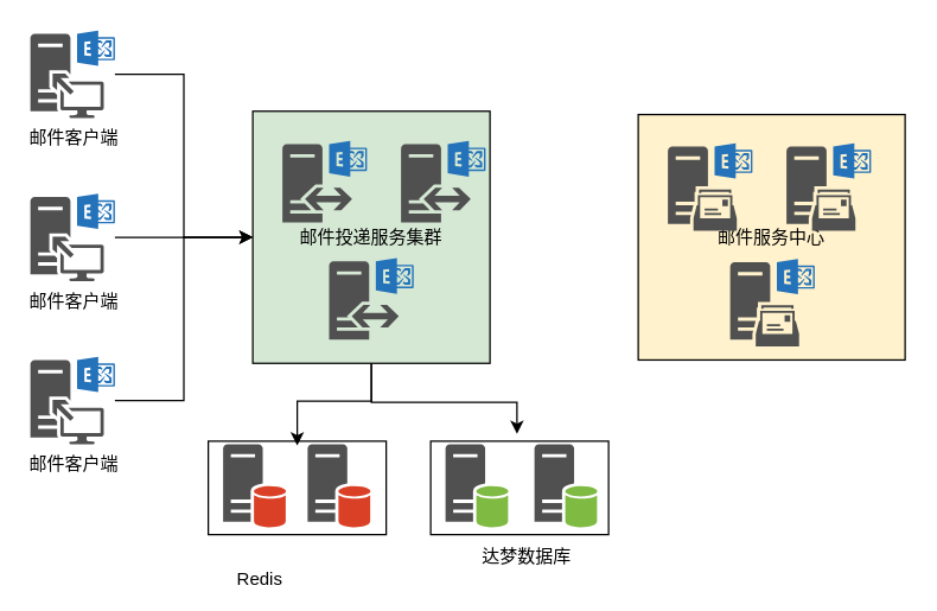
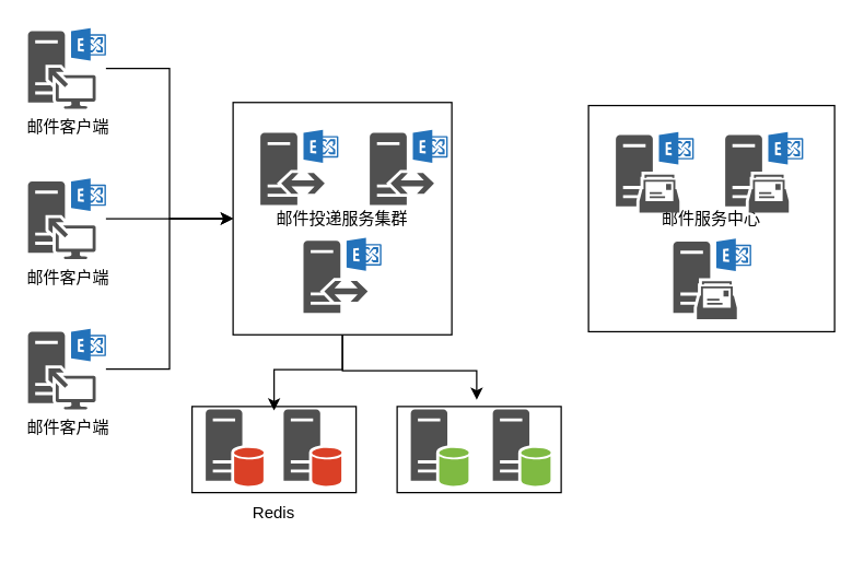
  <mxCell id="0" />
  <mxCell id="1" parent="0" />
  <mxCell id="2" value="" style="whiteSpace=wrap;html=1;" vertex="1" parent="1"><mxGeometry x="290" y="297" width="120" height="63" as="geometry" /></mxCell>
  <mxCell id="3" value="" style="whiteSpace=wrap;html=1;" vertex="1" parent="1"><mxGeometry x="140" y="297" width="120" height="63" as="geometry" /></mxCell>
  <mxCell id="4" style="edgeStyle=orthogonalEdgeStyle;rounded=0;orthogonalLoop=1;jettySize=auto;html=1;" edge="1" parent="1" source="6"><mxGeometry relative="1" as="geometry"><mxPoint x="200" y="300" as="targetPoint" /><Array as="points"><mxPoint x="250" y="270" /><mxPoint x="200" y="270" /></Array></mxGeometry></mxCell>
  <mxCell id="5" style="edgeStyle=orthogonalEdgeStyle;rounded=0;orthogonalLoop=1;jettySize=auto;html=1;entryX=0.485;entryY=-0.078;entryDx=0;entryDy=0;entryPerimeter=0;" edge="1" parent="1" source="6" target="2"><mxGeometry relative="1" as="geometry" /></mxCell>
- <mxCell id="6" value="邮件投递服务集群" style="whiteSpace=wrap;html=1;fillColor=#d5e8d4;" vertex="1" parent="1"><mxGeometry x="170" y="74.5" width="160" height="170" as="geometry" /></mxCell>
+ <mxCell id="6" value="邮件投递服务集群" style="whiteSpace=wrap;html=1;" vertex="1" parent="1"><mxGeometry x="170" y="74.5" width="160" height="170" as="geometry" /></mxCell>
  <mxCell id="7" style="edgeStyle=orthogonalEdgeStyle;rounded=0;orthogonalLoop=1;jettySize=auto;html=1;entryX=0;entryY=0.5;entryDx=0;entryDy=0;" edge="1" parent="1" source="8" target="6"><mxGeometry relative="1" as="geometry" /></mxCell>
  <mxCell id="8" value="邮件客户端" style="sketch=0;pointerEvents=1;shadow=0;dashed=0;html=1;strokeColor=none;fillColor=#505050;labelPosition=center;verticalLabelPosition=bottom;verticalAlign=top;outlineConnect=0;align=center;shape=mxgraph.office.servers.exchange_client_access_server;" vertex="1" parent="1"><mxGeometry x="20" y="20" width="57" height="59" as="geometry" /></mxCell>
  <mxCell id="9" style="edgeStyle=orthogonalEdgeStyle;rounded=0;orthogonalLoop=1;jettySize=auto;html=1;" edge="1" parent="1" source="10"><mxGeometry relative="1" as="geometry"><mxPoint x="170" y="159.5" as="targetPoint" /></mxGeometry></mxCell>
  <mxCell id="10" value="邮件客户端" style="sketch=0;pointerEvents=1;shadow=0;dashed=0;html=1;strokeColor=none;fillColor=#505050;labelPosition=center;verticalLabelPosition=bottom;verticalAlign=top;outlineConnect=0;align=center;shape=mxgraph.office.servers.exchange_client_access_server;" vertex="1" parent="1"><mxGeometry x="20" y="130" width="57" height="59" as="geometry" /></mxCell>
  <mxCell id="11" style="edgeStyle=orthogonalEdgeStyle;rounded=0;orthogonalLoop=1;jettySize=auto;html=1;entryX=0;entryY=0.5;entryDx=0;entryDy=0;" edge="1" parent="1" source="12" target="6"><mxGeometry relative="1" as="geometry" /></mxCell>
  <mxCell id="12" value="邮件客户端" style="sketch=0;pointerEvents=1;shadow=0;dashed=0;html=1;strokeColor=none;fillColor=#505050;labelPosition=center;verticalLabelPosition=bottom;verticalAlign=top;outlineConnect=0;align=center;shape=mxgraph.office.servers.exchange_client_access_server;" vertex="1" parent="1"><mxGeometry x="20" y="240" width="57" height="59" as="geometry" /></mxCell>
  <mxCell id="13" value="" style="sketch=0;pointerEvents=1;shadow=0;dashed=0;html=1;strokeColor=none;fillColor=#505050;labelPosition=center;verticalLabelPosition=bottom;verticalAlign=top;outlineConnect=0;align=center;shape=mxgraph.office.servers.exchange_edge_transport_server;" vertex="1" parent="1"><mxGeometry x="190" y="94.5" width="57" height="55" as="geometry" /></mxCell>
  <mxCell id="14" value="" style="sketch=0;pointerEvents=1;shadow=0;dashed=0;html=1;strokeColor=none;fillColor=#505050;labelPosition=center;verticalLabelPosition=bottom;verticalAlign=top;outlineConnect=0;align=center;shape=mxgraph.office.servers.exchange_edge_transport_server;" vertex="1" parent="1"><mxGeometry x="270" y="94.5" width="57" height="55" as="geometry" /></mxCell>
  <mxCell id="15" value="" style="sketch=0;pointerEvents=1;shadow=0;dashed=0;html=1;strokeColor=none;fillColor=#505050;labelPosition=center;verticalLabelPosition=bottom;verticalAlign=top;outlineConnect=0;align=center;shape=mxgraph.office.servers.exchange_edge_transport_server;" vertex="1" parent="1"><mxGeometry x="221.5" y="173.5" width="57" height="55" as="geometry" /></mxCell>
- <mxCell id="16" value="邮件服务中心" style="whiteSpace=wrap;html=1;fillColor=#fff2cc;" vertex="1" parent="1"><mxGeometry x="430" y="76.75" width="180" height="165.5" as="geometry" /></mxCell>
+ <mxCell id="16" value="邮件服务中心" style="whiteSpace=wrap;html=1;" vertex="1" parent="1"><mxGeometry x="430" y="76.75" width="180" height="165.5" as="geometry" /></mxCell>
  <mxCell id="17" value="" style="sketch=0;pointerEvents=1;shadow=0;dashed=0;html=1;strokeColor=none;fillColor=#505050;labelPosition=center;verticalLabelPosition=bottom;verticalAlign=top;outlineConnect=0;align=center;shape=mxgraph.office.servers.exchange_mailbox_server;" vertex="1" parent="1"><mxGeometry x="450" y="96" width="57" height="59" as="geometry" /></mxCell>
  <mxCell id="18" value="" style="sketch=0;pointerEvents=1;shadow=0;dashed=0;html=1;strokeColor=none;fillColor=#505050;labelPosition=center;verticalLabelPosition=bottom;verticalAlign=top;outlineConnect=0;align=center;shape=mxgraph.office.servers.exchange_mailbox_server;" vertex="1" parent="1"><mxGeometry x="530" y="96" width="57" height="59" as="geometry" /></mxCell>
  <mxCell id="19" value="" style="sketch=0;pointerEvents=1;shadow=0;dashed=0;html=1;strokeColor=none;fillColor=#505050;labelPosition=center;verticalLabelPosition=bottom;verticalAlign=top;outlineConnect=0;align=center;shape=mxgraph.office.servers.exchange_mailbox_server;" vertex="1" parent="1"><mxGeometry x="492" y="174" width="57" height="59" as="geometry" /></mxCell>
  <mxCell id="20" value="" style="sketch=0;pointerEvents=1;shadow=0;dashed=0;html=1;strokeColor=none;fillColor=#505050;labelPosition=center;verticalLabelPosition=bottom;verticalAlign=top;outlineConnect=0;align=center;shape=mxgraph.office.servers.database_server_orange;" vertex="1" parent="1"><mxGeometry x="150" y="299" width="43" height="56" as="geometry" /></mxCell>
  <mxCell id="21" value="" style="sketch=0;pointerEvents=1;shadow=0;dashed=0;html=1;strokeColor=none;fillColor=#505050;labelPosition=center;verticalLabelPosition=bottom;verticalAlign=top;outlineConnect=0;align=center;shape=mxgraph.office.servers.database_server_orange;" vertex="1" parent="1"><mxGeometry x="207" y="299" width="43" height="56" as="geometry" /></mxCell>
  <mxCell id="22" value="" style="sketch=0;pointerEvents=1;shadow=0;dashed=0;html=1;strokeColor=none;fillColor=#505050;labelPosition=center;verticalLabelPosition=bottom;verticalAlign=top;outlineConnect=0;align=center;shape=mxgraph.office.servers.database_server_green;" vertex="1" parent="1"><mxGeometry x="300" y="299" width="43" height="56" as="geometry" /></mxCell>
  <mxCell id="23" value="" style="sketch=0;pointerEvents=1;shadow=0;dashed=0;html=1;strokeColor=none;fillColor=#505050;labelPosition=center;verticalLabelPosition=bottom;verticalAlign=top;outlineConnect=0;align=center;shape=mxgraph.office.servers.database_server_green;" vertex="1" parent="1"><mxGeometry x="360" y="299" width="43" height="56" as="geometry" /></mxCell>
- <mxCell id="24" value="Redis" style="text;strokeColor=none;align=center;fillColor=none;html=1;verticalAlign=middle;whiteSpace=wrap;rounded=0;" vertex="1" parent="1"><mxGeometry x="145" y="375" width="60" height="30" as="geometry" /></mxCell>
- <mxCell id="25" value="达梦数据库" style="text;strokeColor=none;align=center;fillColor=none;html=1;verticalAlign=middle;whiteSpace=wrap;rounded=0;" vertex="1" parent="1"><mxGeometry x="320" y="360" width="70" height="30" as="geometry" /></mxCell>
+ <mxCell id="24" value="Redis" style="text;strokeColor=none;align=center;fillColor=none;html=1;verticalAlign=middle;whiteSpace=wrap;rounded=0;" vertex="1" parent="1"><mxGeometry x="170" y="360" width="60" height="30" as="geometry" /></mxCell>
